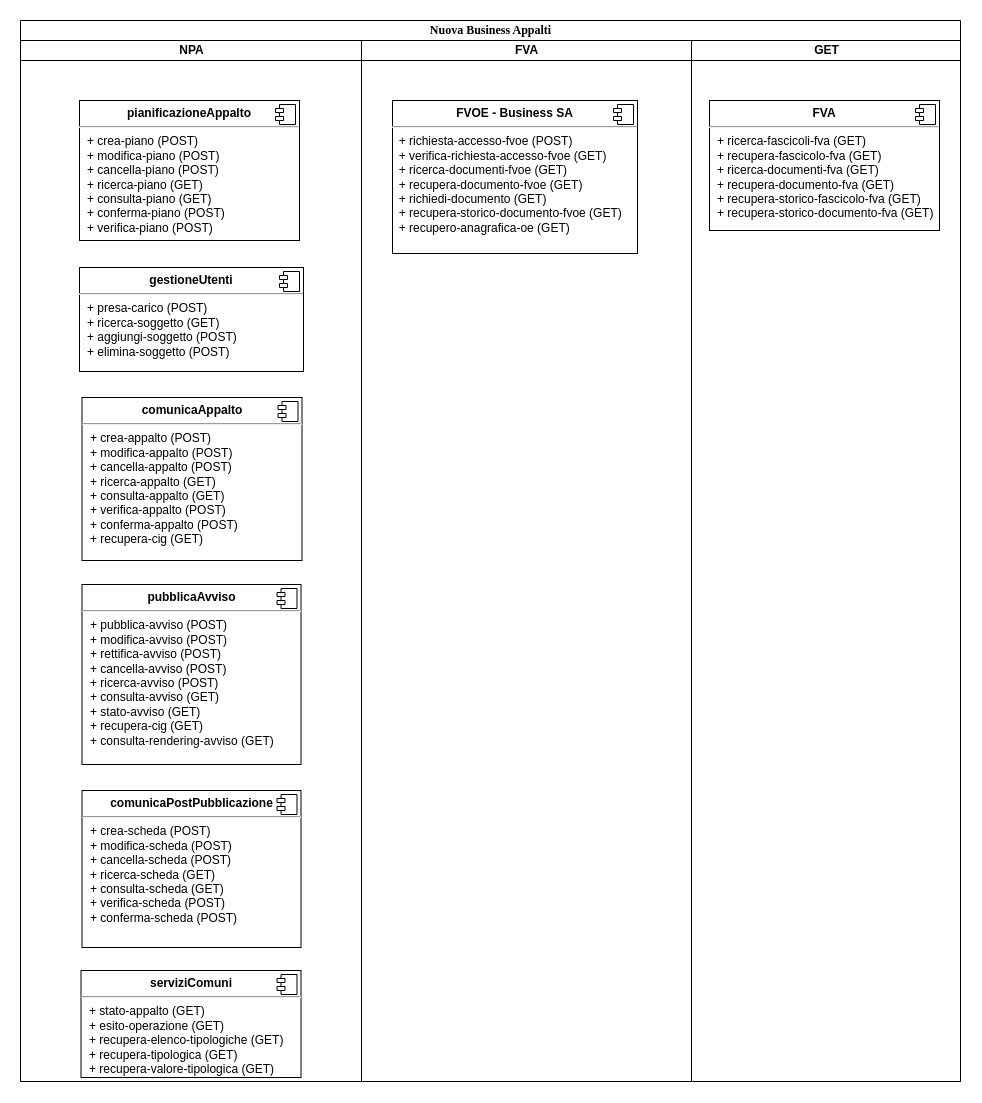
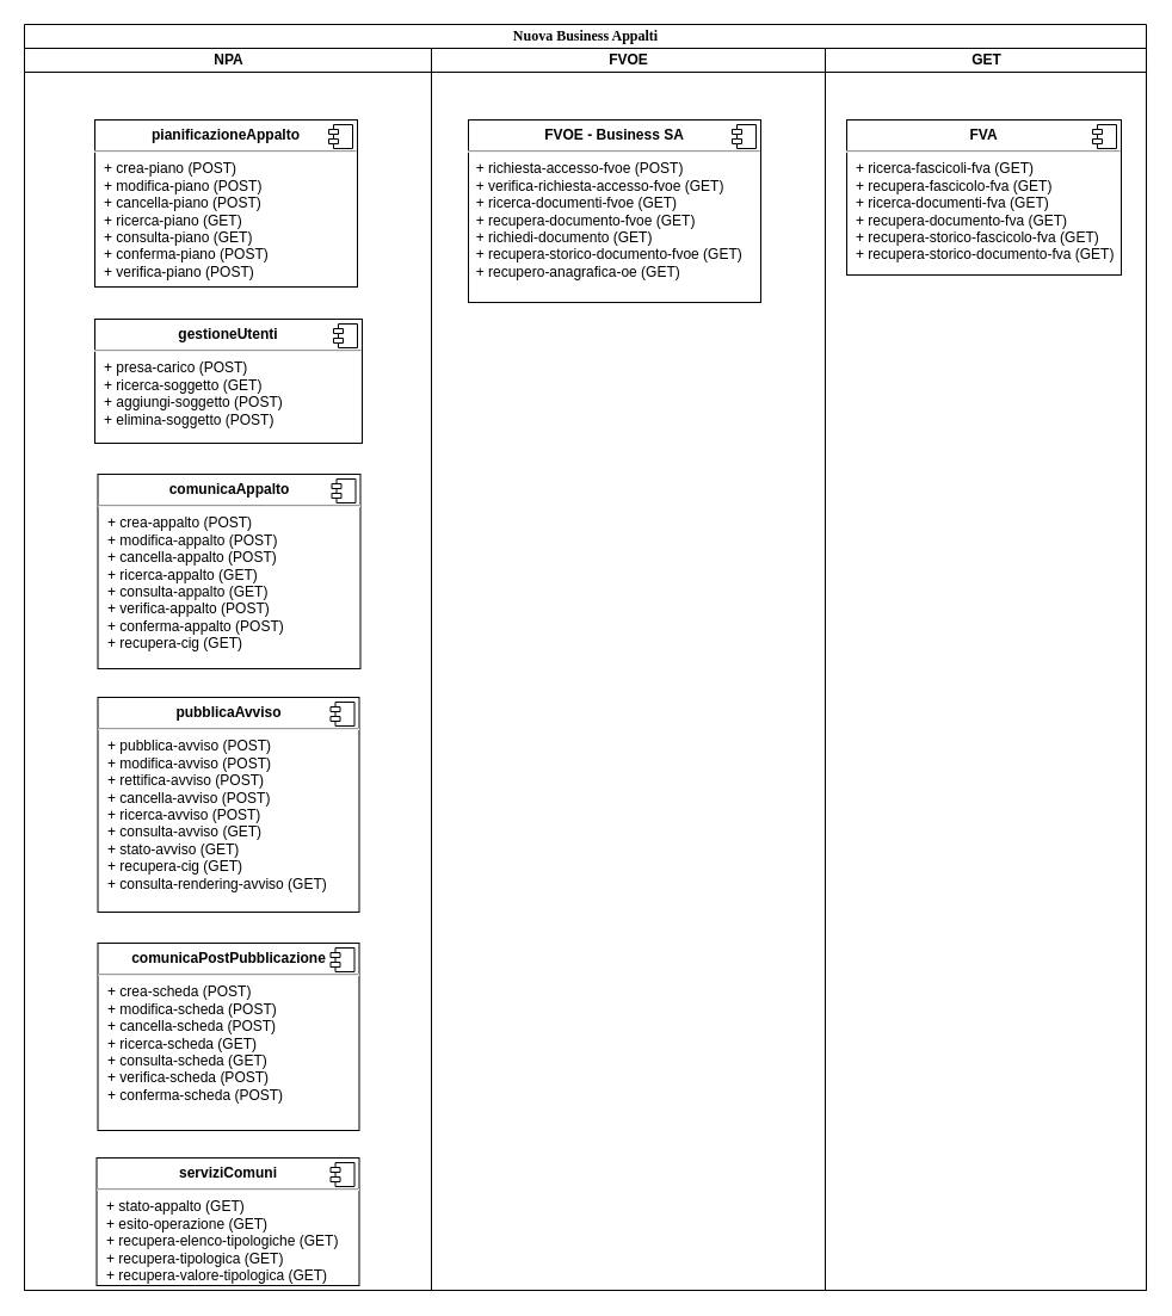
  <mxCell id="0" />
  <mxCell id="1" parent="0" />
  <mxCell id="2" value="Nuova Business Appalti" style="swimlane;html=1;childLayout=stackLayout;startSize=20;rounded=0;shadow=0;comic=0;labelBackgroundColor=none;strokeWidth=1;fontFamily=Verdana;fontSize=12;align=center;" parent="1" vertex="1"><mxGeometry x="20" y="20" width="940" height="1061" as="geometry"><mxRectangle x="-360" y="140" width="70" height="30" as="alternateBounds" /></mxGeometry></mxCell>
  <mxCell id="3" value="NPA" style="swimlane;html=1;startSize=20;strokeColor=#000000;" parent="2" vertex="1"><mxGeometry y="20" width="341" height="1041" as="geometry"><mxRectangle y="20" width="40" height="1114" as="alternateBounds" /></mxGeometry></mxCell>
  <mxCell id="4" value="&lt;p style=&quot;margin:0px;margin-top:6px;text-align:center;&quot;&gt;&lt;b&gt;comunicaAppalto&lt;/b&gt;&lt;/p&gt;&lt;hr&gt;&lt;p style=&quot;margin:0px;margin-left:8px;&quot;&gt;+ crea-appalto (POST)&lt;/p&gt;&lt;p style=&quot;margin:0px;margin-left:8px;&quot;&gt;+ modifica-appalto (POST)&lt;/p&gt;&lt;p style=&quot;margin:0px;margin-left:8px;&quot;&gt;+ cancella-appalto (POST)&lt;/p&gt;&lt;p style=&quot;margin:0px;margin-left:8px;&quot;&gt;+ ricerca-appalto (GET)&lt;br&gt;+ consulta-appalto (GET)&lt;/p&gt;&lt;p style=&quot;margin:0px;margin-left:8px;&quot;&gt;+ verifica-appalto (POST)&lt;/p&gt;&lt;p style=&quot;margin: 0px 0px 0px 8px;&quot;&gt;+ conferma-appalto (POST)&lt;/p&gt;&lt;p style=&quot;margin: 0px 0px 0px 8px;&quot;&gt;+ recupera-cig (GET)&lt;/p&gt;&lt;p style=&quot;margin:0px;margin-left:8px;&quot;&gt;&lt;br&gt;&lt;/p&gt;" style="align=left;overflow=fill;html=1;dropTarget=0;" parent="3" vertex="1"><mxGeometry x="61.5" y="357" width="220" height="163" as="geometry" /></mxCell>
  <mxCell id="5" value="" style="shape=component;jettyWidth=8;jettyHeight=4;" parent="4" vertex="1"><mxGeometry x="1" width="20" height="20" relative="1" as="geometry"><mxPoint x="-24" y="4" as="offset" /></mxGeometry></mxCell>
  <mxCell id="6" value="&lt;p style=&quot;margin:0px;margin-top:6px;text-align:center;&quot;&gt;&lt;b&gt;comunicaPostPubblicazione&lt;/b&gt;&lt;/p&gt;&lt;hr&gt;&lt;p style=&quot;border-color: var(--border-color); margin: 0px 0px 0px 8px;&quot;&gt;+ crea-scheda (POST)&lt;/p&gt;&lt;p style=&quot;border-color: var(--border-color); margin: 0px 0px 0px 8px;&quot;&gt;+ modifica-scheda (POST)&lt;/p&gt;&lt;p style=&quot;border-color: var(--border-color); margin: 0px 0px 0px 8px;&quot;&gt;+ cancella-scheda (POST)&lt;/p&gt;&lt;p style=&quot;border-color: var(--border-color); margin: 0px 0px 0px 8px;&quot;&gt;+ ricerca-scheda (GET)&lt;br style=&quot;border-color: var(--border-color);&quot;&gt;+ consulta-scheda (GET)&lt;/p&gt;&lt;p style=&quot;border-color: var(--border-color); margin: 0px 0px 0px 8px;&quot;&gt;&lt;span style=&quot;background-color: initial;&quot;&gt;+ verifica-scheda (POST)&lt;/span&gt;&lt;br&gt;&lt;/p&gt;&lt;p style=&quot;border-color: var(--border-color); margin: 0px 0px 0px 8px;&quot;&gt;+ conferma-scheda (POST)&lt;/p&gt;&lt;p style=&quot;border-color: var(--border-color); margin: 0px 0px 0px 8px;&quot;&gt;&lt;br&gt;&lt;/p&gt;" style="align=left;overflow=fill;html=1;dropTarget=0;" parent="3" vertex="1"><mxGeometry x="61.5" y="750" width="219" height="157" as="geometry" /></mxCell>
  <mxCell id="7" value="" style="shape=component;jettyWidth=8;jettyHeight=4;" parent="6" vertex="1"><mxGeometry x="1" width="20" height="20" relative="1" as="geometry"><mxPoint x="-24" y="4" as="offset" /></mxGeometry></mxCell>
  <mxCell id="8" value="&lt;p style=&quot;margin:0px;margin-top:6px;text-align:center;&quot;&gt;&lt;b&gt;pianificazioneAppalto&lt;/b&gt;&lt;/p&gt;&lt;hr&gt;&lt;p style=&quot;border-color: var(--border-color); margin: 0px 0px 0px 8px;&quot;&gt;+ crea-piano (POST)&lt;/p&gt;&lt;p style=&quot;border-color: var(--border-color); margin: 0px 0px 0px 8px;&quot;&gt;+ modifica-piano (POST)&lt;/p&gt;&lt;p style=&quot;border-color: var(--border-color); margin: 0px 0px 0px 8px;&quot;&gt;+ cancella-piano (POST)&lt;/p&gt;&lt;p style=&quot;border-color: var(--border-color); margin: 0px 0px 0px 8px;&quot;&gt;+ ricerca-piano (GET)&lt;br style=&quot;border-color: var(--border-color);&quot;&gt;+ consulta-piano (GET)&lt;/p&gt;&lt;p style=&quot;border-color: var(--border-color); margin: 0px 0px 0px 8px;&quot;&gt;+ conferma-piano (POST)&lt;br style=&quot;border-color: var(--border-color);&quot;&gt;&lt;/p&gt;&lt;p style=&quot;border-color: var(--border-color); margin: 0px 0px 0px 8px;&quot;&gt;+ verifica-piano (POST)&lt;/p&gt;&lt;p style=&quot;border-color: var(--border-color); margin: 0px 0px 0px 8px;&quot;&gt;&lt;br&gt;&lt;/p&gt;&lt;p style=&quot;border-color: var(--border-color); margin: 0px 0px 0px 8px;&quot;&gt;&lt;br style=&quot;border-color: var(--border-color);&quot;&gt;&lt;/p&gt;" style="align=left;overflow=fill;html=1;dropTarget=0;" parent="3" vertex="1"><mxGeometry x="59" y="60" width="220" height="140" as="geometry" /></mxCell>
  <mxCell id="9" value="" style="shape=component;jettyWidth=8;jettyHeight=4;" parent="8" vertex="1"><mxGeometry x="1" width="20" height="20" relative="1" as="geometry"><mxPoint x="-24" y="4" as="offset" /></mxGeometry></mxCell>
  <mxCell id="10" value="&lt;p style=&quot;margin:0px;margin-top:6px;text-align:center;&quot;&gt;&lt;b&gt;pubblicaAvviso&lt;/b&gt;&lt;/p&gt;&lt;hr&gt;&lt;p style=&quot;border-color: var(--border-color); margin: 0px 0px 0px 8px;&quot;&gt;&lt;span style=&quot;background-color: initial;&quot;&gt;+ pubblica-avviso (POST)&lt;/span&gt;&lt;/p&gt;&lt;p style=&quot;border-color: var(--border-color); margin: 0px 0px 0px 8px;&quot;&gt;&lt;font style=&quot;border-color: var(--border-color); background-color: rgb(255, 255, 255);&quot;&gt;+ modifica-avviso (POST)&lt;/font&gt;&lt;/p&gt;&lt;p style=&quot;border-color: var(--border-color); margin: 0px 0px 0px 8px;&quot;&gt;&lt;font style=&quot;border-color: var(--border-color); background-color: rgb(255, 255, 255);&quot;&gt;+ rettifica-avviso (POST)&lt;/font&gt;&lt;/p&gt;&lt;p style=&quot;border-color: var(--border-color); margin: 0px 0px 0px 8px;&quot;&gt;&lt;font style=&quot;border-color: var(--border-color); background-color: rgb(255, 255, 255);&quot;&gt;+ cancella-avviso (POST)&lt;/font&gt;&lt;/p&gt;&lt;p style=&quot;border-color: var(--border-color); margin: 0px 0px 0px 8px;&quot;&gt;+ ricerca-avviso (POST)&lt;br style=&quot;border-color: var(--border-color);&quot;&gt;&lt;/p&gt;&lt;p style=&quot;border-color: var(--border-color); margin: 0px 0px 0px 8px;&quot;&gt;+ consulta-avviso (GET)&lt;/p&gt;&lt;p style=&quot;border-color: var(--border-color); margin: 0px 0px 0px 8px;&quot;&gt;+ stato-avviso (GET)&lt;/p&gt;&lt;p style=&quot;border-color: var(--border-color); margin: 0px 0px 0px 8px;&quot;&gt;+ recupera-cig (GET)&lt;br&gt;&lt;/p&gt;&lt;p style=&quot;border-color: var(--border-color); margin: 0px 0px 0px 8px;&quot;&gt;+ consulta-rendering-avviso (GET)&lt;/p&gt;" style="align=left;overflow=fill;html=1;dropTarget=0;" parent="3" vertex="1"><mxGeometry x="61.5" y="544" width="219" height="180" as="geometry" /></mxCell>
  <mxCell id="11" value="" style="shape=component;jettyWidth=8;jettyHeight=4;" parent="10" vertex="1"><mxGeometry x="1" width="20" height="20" relative="1" as="geometry"><mxPoint x="-24" y="4" as="offset" /></mxGeometry></mxCell>
  <mxCell id="12" value="&lt;p style=&quot;margin:0px;margin-top:6px;text-align:center;&quot;&gt;&lt;b&gt;serviziComuni&lt;/b&gt;&lt;/p&gt;&lt;hr&gt;&lt;p style=&quot;border-color: var(--border-color); margin: 0px 0px 0px 8px;&quot;&gt;&lt;span style=&quot;background-color: initial;&quot;&gt;+ stato-appalto (GET)&lt;/span&gt;&lt;br&gt;&lt;/p&gt;&lt;p style=&quot;border-color: var(--border-color); margin: 0px 0px 0px 8px;&quot;&gt;+ esito-operazione (GET)&lt;/p&gt;&lt;p style=&quot;border-color: var(--border-color); margin: 0px 0px 0px 8px;&quot;&gt;+ recupera-elenco-tipologiche (GET)&lt;/p&gt;&lt;p style=&quot;border-color: var(--border-color); margin: 0px 0px 0px 8px;&quot;&gt;+ recupera-tipologica (GET)&lt;br&gt;&lt;/p&gt;&lt;p style=&quot;border-color: var(--border-color); margin: 0px 0px 0px 8px;&quot;&gt;+ recupera-valore-tipologica (GET)&lt;br&gt;&lt;/p&gt;&lt;p style=&quot;border-color: var(--border-color); margin: 0px 0px 0px 8px;&quot;&gt;&lt;br style=&quot;border-color: var(--border-color);&quot;&gt;&lt;/p&gt;" style="align=left;overflow=fill;html=1;dropTarget=0;" parent="3" vertex="1"><mxGeometry x="60.5" y="930" width="220" height="107" as="geometry" /></mxCell>
  <mxCell id="13" value="" style="shape=component;jettyWidth=8;jettyHeight=4;" parent="12" vertex="1"><mxGeometry x="1" width="20" height="20" relative="1" as="geometry"><mxPoint x="-24" y="4" as="offset" /></mxGeometry></mxCell>
  <mxCell id="14" value="&lt;p style=&quot;margin:0px;margin-top:6px;text-align:center;&quot;&gt;&lt;b&gt;gestioneUtenti&lt;/b&gt;&lt;br&gt;&lt;/p&gt;&lt;hr&gt;&lt;p style=&quot;border-color: var(--border-color); margin: 0px 0px 0px 8px;&quot;&gt;&lt;span style=&quot;background-color: initial;&quot;&gt;+ presa-carico (POST)&lt;/span&gt;&lt;br&gt;&lt;/p&gt;&lt;p style=&quot;border-color: var(--border-color); margin: 0px 0px 0px 8px;&quot;&gt;+ ricerca-soggetto (GET)&lt;/p&gt;&lt;p style=&quot;border-color: var(--border-color); margin: 0px 0px 0px 8px;&quot;&gt;+&amp;nbsp;aggiungi-soggetto (POST)&lt;/p&gt;&lt;p style=&quot;border-color: var(--border-color); margin: 0px 0px 0px 8px;&quot;&gt;+ elimina-soggetto (&lt;span style=&quot;background-color: initial;&quot;&gt;POST)&lt;/span&gt;&lt;/p&gt;&lt;p style=&quot;border-color: var(--border-color); margin: 0px 0px 0px 8px;&quot;&gt;&lt;br style=&quot;border-color: var(--border-color);&quot;&gt;&lt;/p&gt;" style="align=left;overflow=fill;html=1;dropTarget=0;" parent="3" vertex="1"><mxGeometry x="59" y="227" width="224" height="104" as="geometry" /></mxCell>
  <mxCell id="15" value="" style="shape=component;jettyWidth=8;jettyHeight=4;" parent="14" vertex="1"><mxGeometry x="1" width="20" height="20" relative="1" as="geometry"><mxPoint x="-24" y="4" as="offset" /></mxGeometry></mxCell>
- <mxCell id="16" value="FVA" style="swimlane;html=1;startSize=20;" parent="2" vertex="1"><mxGeometry x="341" y="20" width="330" height="1041" as="geometry"><mxRectangle x="341" y="20" width="40" height="1114" as="alternateBounds" /></mxGeometry></mxCell>
+ <mxCell id="16" value="FVOE" style="swimlane;html=1;startSize=20;" parent="2" vertex="1"><mxGeometry x="341" y="20" width="330" height="1041" as="geometry"><mxRectangle x="341" y="20" width="40" height="1114" as="alternateBounds" /></mxGeometry></mxCell>
  <mxCell id="17" value="&lt;p style=&quot;margin:0px;margin-top:6px;text-align:center;&quot;&gt;&lt;b&gt;FVOE - Business SA&lt;/b&gt;&lt;/p&gt;&lt;hr&gt;&amp;nbsp; +&amp;nbsp;&lt;span style=&quot;background-color: initial;&quot;&gt;richiesta-accesso-fvoe (POST)&lt;br&gt;&amp;nbsp; + verifica-richiesta-accesso-fvoe (GET)&lt;br&gt;&lt;/span&gt;&lt;span style=&quot;background-color: initial;&quot;&gt;&amp;nbsp; + ricerca-documenti-fvoe (GET)&lt;br&gt;&lt;/span&gt;&amp;nbsp; +&amp;nbsp;&lt;span style=&quot;background-color: initial;&quot;&gt;recupera-documento-fvoe (GET)&lt;br&gt;&lt;/span&gt;&amp;nbsp; +&amp;nbsp;&lt;span style=&quot;background-color: initial;&quot;&gt;richiedi-documento (GET)&lt;/span&gt;&lt;span style=&quot;background-color: initial;&quot;&gt;&lt;br&gt;&lt;/span&gt;&amp;nbsp; +&amp;nbsp;&lt;span style=&quot;background-color: initial;&quot;&gt;recupera-storico-documento-fvoe (GET)&lt;/span&gt;&lt;br&gt;&amp;nbsp; +&amp;nbsp;&lt;span style=&quot;background-color: initial;&quot;&gt;recupero-anagrafica-oe (GET)&lt;/span&gt;&lt;br&gt;&lt;div&gt;&lt;span style=&quot;border-color: var(--border-color); background-color: rgb(204, 255, 153);&quot;&gt;&lt;br&gt;&lt;/span&gt;&lt;/div&gt;" style="align=left;overflow=fill;html=1;dropTarget=0;" parent="16" vertex="1"><mxGeometry x="31" y="60" width="245" height="153" as="geometry" /></mxCell>
  <mxCell id="18" value="" style="shape=component;jettyWidth=8;jettyHeight=4;" parent="17" vertex="1"><mxGeometry x="1" width="20" height="20" relative="1" as="geometry"><mxPoint x="-24" y="4" as="offset" /></mxGeometry></mxCell>
  <mxCell id="19" value="GET" style="swimlane;html=1;startSize=20;" parent="2" vertex="1"><mxGeometry x="671" y="20" width="269" height="1041" as="geometry" /></mxCell>
  <mxCell id="20" value="&lt;p style=&quot;margin:0px;margin-top:6px;text-align:center;&quot;&gt;&lt;b&gt;FVA&lt;/b&gt;&lt;/p&gt;&lt;hr&gt;&lt;p style=&quot;border-color: var(--border-color); margin: 0px 0px 0px 8px;&quot;&gt;&lt;span style=&quot;background-color: initial;&quot;&gt;+ ricerca-fascicoli-fva (GET)&lt;/span&gt;&lt;br&gt;&lt;/p&gt;&lt;p style=&quot;border-color: var(--border-color); margin: 0px 0px 0px 8px;&quot;&gt;+ recupera-fascicolo-fva (GET)&lt;/p&gt;&lt;p style=&quot;border-color: var(--border-color); margin: 0px 0px 0px 8px;&quot;&gt;+ ricerca-documenti-fva (GET)&lt;/p&gt;&lt;p style=&quot;border-color: var(--border-color); margin: 0px 0px 0px 8px;&quot;&gt;+ recupera-documento-fva (GET)&lt;/p&gt;&lt;p style=&quot;border-color: var(--border-color); margin: 0px 0px 0px 8px;&quot;&gt;+ recupera-storico-fascicolo-fva (GET)&lt;/p&gt;&lt;p style=&quot;border-color: var(--border-color); margin: 0px 0px 0px 8px;&quot;&gt;+ recupera-storico-documento-fva (GET)&lt;/p&gt;&lt;p style=&quot;border-color: var(--border-color); margin: 0px 0px 0px 8px;&quot;&gt;&lt;br style=&quot;border-color: var(--border-color);&quot;&gt;&lt;/p&gt;" style="align=left;overflow=fill;html=1;dropTarget=0;" parent="19" vertex="1"><mxGeometry x="18" y="60" width="230" height="130" as="geometry" /></mxCell>
  <mxCell id="21" value="" style="shape=component;jettyWidth=8;jettyHeight=4;" parent="20" vertex="1"><mxGeometry x="1" width="20" height="20" relative="1" as="geometry"><mxPoint x="-24" y="4" as="offset" /></mxGeometry></mxCell>
